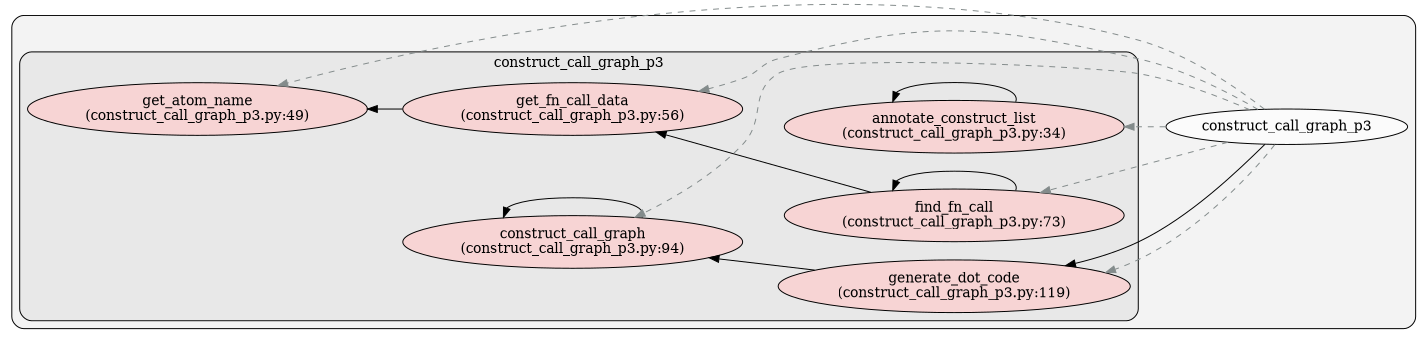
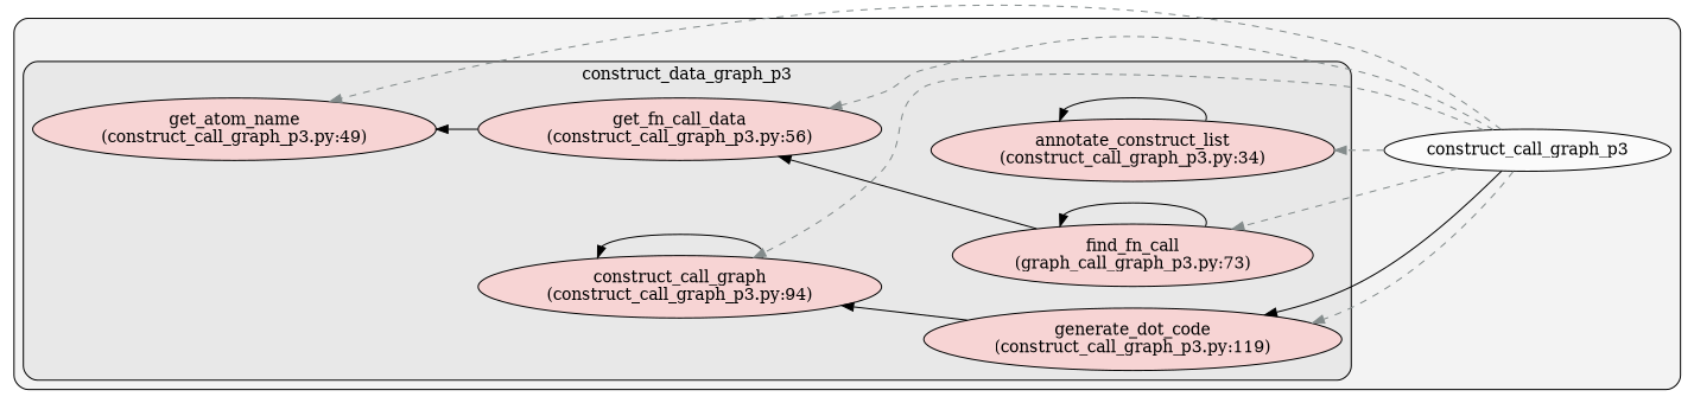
  digraph {
    clusterrank=local
    rankdir=RL
    node [fillcolor="#feccccb2" fontcolor="#000000" group=0 style=filled]
    edge [color="#000000" style=solid]
    n1 [label="annotate_construct_list\n(construct_call_graph_p3.py:34)"]
    n2 [label="construct_call_graph\n(construct_call_graph_p3.py:94)"]
-   n3 [label="find_fn_call\n(construct_call_graph_p3.py:73)"]
+   n3 [label="find_fn_call\n(graph_call_graph_p3.py:73)"]
    n4 [label="generate_dot_code\n(construct_call_graph_p3.py:119)"]
    n5 [label="get_atom_name\n(construct_call_graph_p3.py:49)"]
    n6 [label="get_fn_call_data\n(construct_call_graph_p3.py:56)"]
    n7 [fillcolor="#ffffffb2" label=construct_call_graph_p3]
    subgraph cluster_1 {
      fillcolor="#80808018"
      style="filled,rounded"
      n7
      subgraph cluster_2 {
        fillcolor="#80808018"
-       label=construct_call_graph_p3
+       label=construct_data_graph_p3
        style="filled,rounded"
        n1
        n2
        n3
        n4
        n5
        n6
      }
    }
    n1 -> n1
    n2 -> n2
    n3 -> n3
    n3 -> n6
    n4 -> n2
    n6 -> n5
    n7 -> n1 [color="#838b8b" style=dashed]
    n7 -> n2 [color="#838b8b" style=dashed]
    n7 -> n3 [color="#838b8b" style=dashed]
    n7 -> n4 [color="#838b8b" style=dashed]
    n7 -> n4
    n7 -> n5 [color="#838b8b" style=dashed]
    n7 -> n6 [color="#838b8b" style=dashed]
  }
